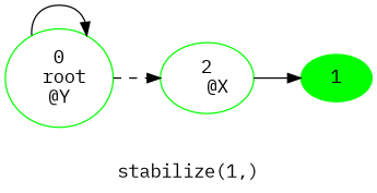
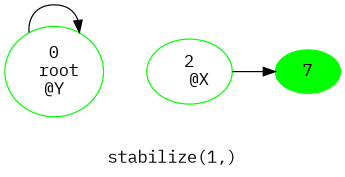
  digraph {
    fontname="IBM Plex Mono"
    label="stabilize(1,)"
    rankdir=LR
    node [color=green fontname="IBM Plex Mono"]
    edge [fontname="IBM Plex Mono" style=filled]
-   1 [style=filled]
+   1 [style=filled label=7]
    n2 [label="0\n root\n@Y\n"]
    n3 [label="2\n  @X\n"]
    n2 -> n2
-   n2 -> n3 [style=dashed]
    n3 -> 1
  }
